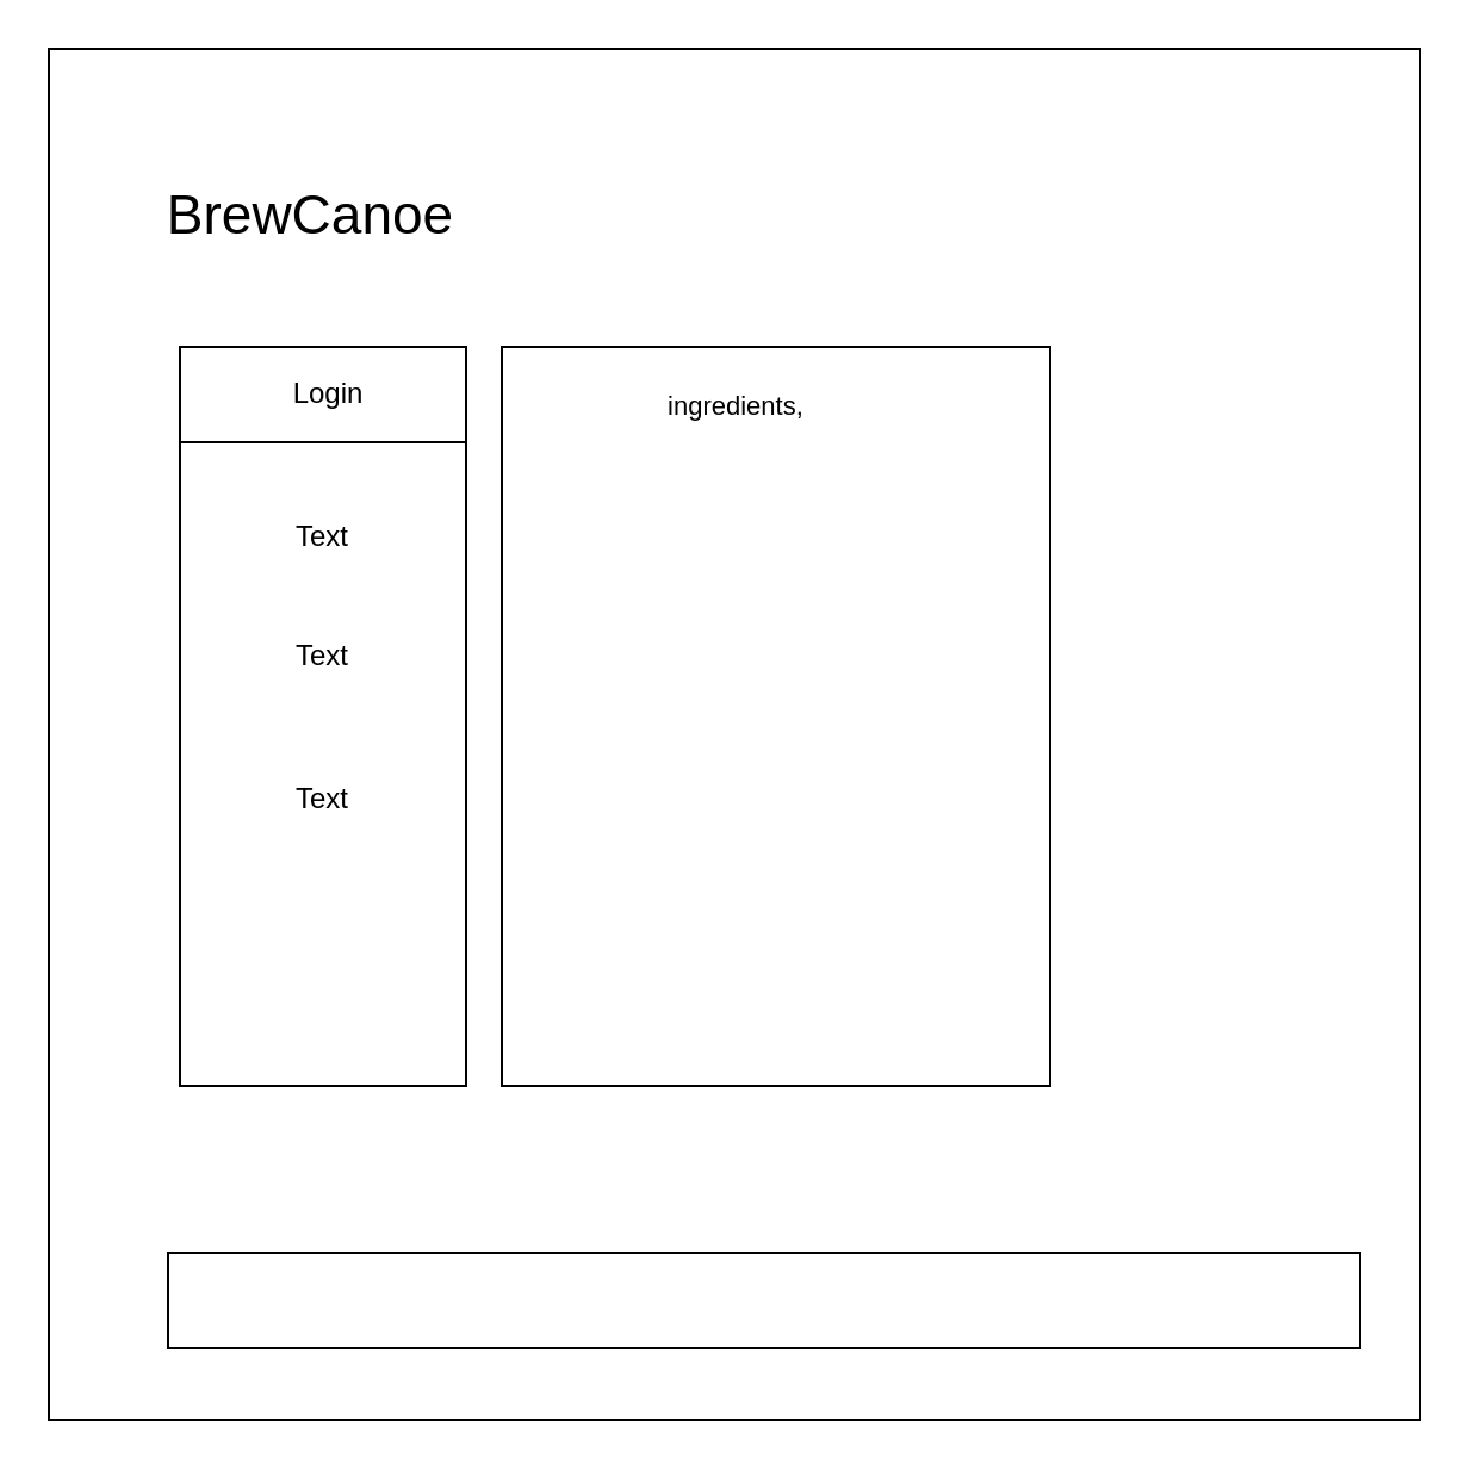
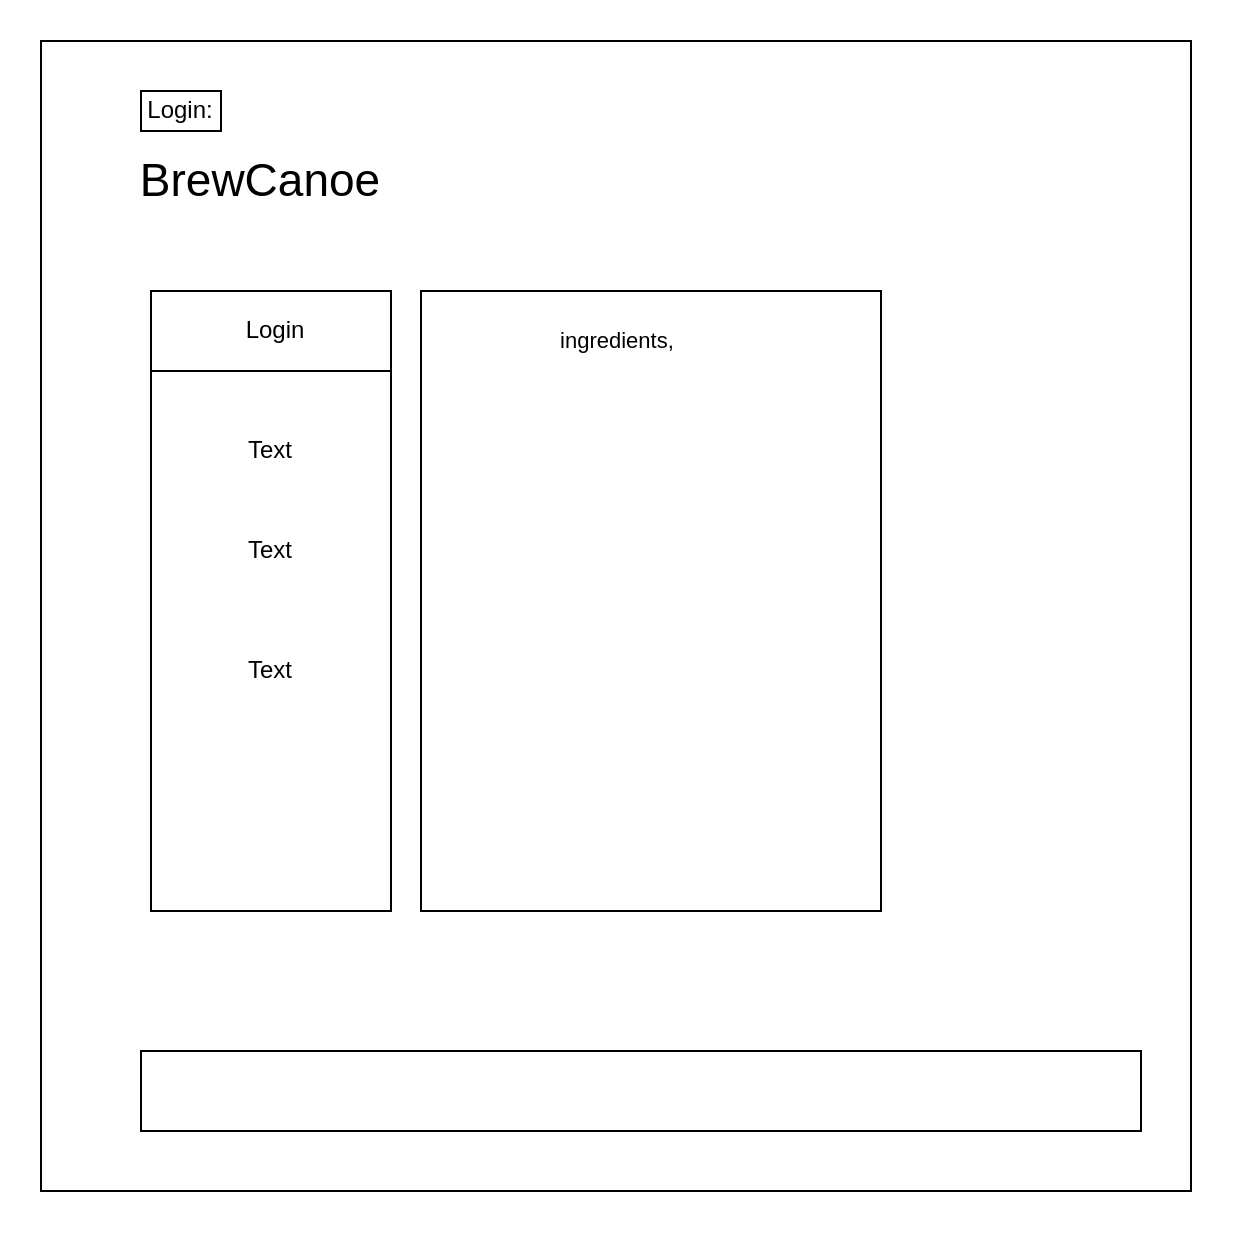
  <mxCell id="0" />
  <mxCell id="1" parent="0" />
  <mxCell id="2" value="" style="whiteSpace=wrap;html=1;aspect=fixed;" vertex="1" parent="1"><mxGeometry x="20" y="20" width="575" height="575" as="geometry" /></mxCell>
  <mxCell id="3" value="BrewCanoe" style="text;html=1;strokeColor=none;fillColor=none;align=center;verticalAlign=middle;whiteSpace=wrap;rounded=0;fontSize=23;" vertex="1" parent="1"><mxGeometry x="40" y="75" width="180" height="30" as="geometry" /></mxCell>
  <mxCell id="4" value="" style="rounded=0;whiteSpace=wrap;html=1;" vertex="1" parent="1"><mxGeometry x="75" y="145" width="120" height="40" as="geometry" /></mxCell>
  <mxCell id="5" value="Login" style="text;html=1;strokeColor=none;fillColor=none;align=center;verticalAlign=middle;whiteSpace=wrap;rounded=0;" vertex="1" parent="1"><mxGeometry x="75" y="145" width="125" height="40" as="geometry" /></mxCell>
  <mxCell id="6" value="" style="rounded=0;whiteSpace=wrap;html=1;" vertex="1" parent="1"><mxGeometry x="75" y="185" width="120" height="270" as="geometry" /></mxCell>
  <mxCell id="7" value="Text" style="text;html=1;strokeColor=none;fillColor=none;align=center;verticalAlign=middle;whiteSpace=wrap;rounded=0;" vertex="1" parent="1"><mxGeometry x="115" y="215" width="40" height="20" as="geometry" /></mxCell>
  <mxCell id="8" value="Text" style="text;html=1;strokeColor=none;fillColor=none;align=center;verticalAlign=middle;whiteSpace=wrap;rounded=0;" vertex="1" parent="1"><mxGeometry x="115" y="265" width="40" height="20" as="geometry" /></mxCell>
  <mxCell id="9" value="Text" style="text;html=1;strokeColor=none;fillColor=none;align=center;verticalAlign=middle;whiteSpace=wrap;rounded=0;" vertex="1" parent="1"><mxGeometry x="115" y="325" width="40" height="20" as="geometry" /></mxCell>
  <mxCell id="10" value="" style="rounded=0;whiteSpace=wrap;html=1;" vertex="1" parent="1"><mxGeometry x="210" y="145" width="230" height="310" as="geometry" /></mxCell>
+ <mxCell id="11" value="Login:" style="text;html=1;fillColor=none;align=center;verticalAlign=middle;whiteSpace=wrap;rounded=0;strokeColor=#000000;" vertex="1" parent="1"><mxGeometry x="70" y="45" width="40" height="20" as="geometry" /></mxCell>
  <mxCell id="12" value="ingredients,&amp;nbsp;" style="text;html=1;strokeColor=none;fillColor=none;align=center;verticalAlign=middle;whiteSpace=wrap;rounded=0;fontSize=11;" vertex="1" parent="1"><mxGeometry x="200" y="155" width="220" height="30" as="geometry" /></mxCell>
  <mxCell id="13" value="" style="rounded=0;whiteSpace=wrap;html=1;strokeColor=#000000;fontSize=11;" vertex="1" parent="1"><mxGeometry x="70" y="525" width="500" height="40" as="geometry" /></mxCell>
